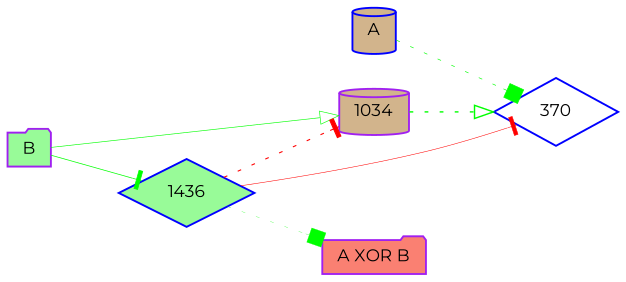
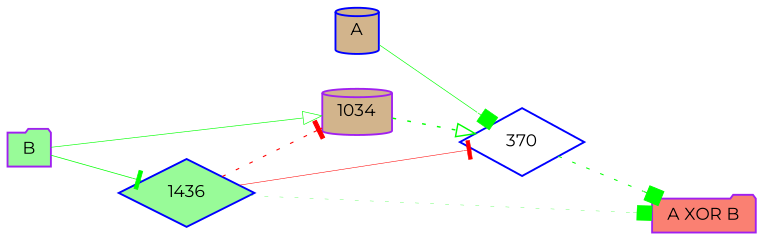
  digraph {
    fontname=Montserrat
    rankdir=LR
    node [color=blue fillcolor=tan fontname=Montserrat fontsize=9 shape=cylinder style=filled]
    edge [arrowhead=box color=green fontname=Montserrat style=bold]
    A [height=0.2 width=0.2]
    n2 [fillcolor=white height=0.2 label=370 shape=diamond width=0.2]
    1034 [color=purple height=0.2 width=0.2]
    "A XOR B" [color=purple fillcolor=salmon height=0.2 shape=folder width=0.2]
    B [color=purple fillcolor=palegreen height=0.2 shape=folder width=0.2]
    1436 [fillcolor=palegreen height=0.2 shape=diamond width=0.2]
-   A -> n2 [penwidth=0.33539627557998397 style=dotted]
+   A -> n2 [penwidth=0.33539627557998397]
+   n2 -> "A XOR B" [penwidth=0.5421799863783096 style=dotted]
    1034 -> n2 [arrowhead=onormal penwidth=0.7527078000337153 style=dotted]
    B -> 1034 [arrowhead=onormal penwidth=0.3242302292140723]
    B -> 1436 [arrowhead=tee penwidth=0.378520427612727]
    1436 -> n2 [arrowhead=tee color=red penwidth=0.27160557838173904]
    1436 -> 1034 [arrowhead=tee color=red penwidth=0.5735229586316315 style=dotted]
    1436 -> "A XOR B" [penwidth=0.14358306456637504 style=dotted]
  }
